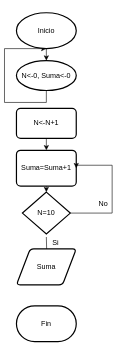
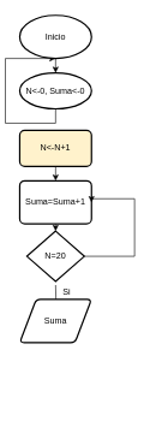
  <mxCell id="0" />
  <mxCell id="1" parent="0" />
  <mxCell id="2" style="edgeStyle=orthogonalEdgeStyle;rounded=0;orthogonalLoop=1;jettySize=auto;html=1;exitX=0.5;exitY=1;exitDx=0;exitDy=0;exitPerimeter=0;entryX=0.5;entryY=0;entryDx=0;entryDy=0;" edge="1" parent="1" target="4"><mxGeometry relative="1" as="geometry"><mxPoint x="70" y="80" as="sourcePoint" /></mxGeometry></mxCell>
  <mxCell id="3" style="edgeStyle=orthogonalEdgeStyle;rounded=0;orthogonalLoop=1;jettySize=auto;html=1;exitX=0.5;exitY=1;exitDx=0;exitDy=0;" edge="1" parent="1" source="4" target="5"><mxGeometry relative="1" as="geometry"><mxPoint x="70" y="183.98" as="targetPoint" /></mxGeometry></mxCell>
  <mxCell id="4" value="N&amp;lt;-0, Suma&amp;lt;-0" style="ellipse;whiteSpace=wrap;html=1;absoluteArcSize=1;arcSize=14;strokeWidth=2;" vertex="1" parent="1"><mxGeometry x="20" y="100" width="100" height="50" as="geometry" /></mxCell>
  <mxCell id="5" value="Inicio" style="strokeWidth=2;html=1;shape=mxgraph.flowchart.start_1;whiteSpace=wrap;" vertex="1" parent="1"><mxGeometry x="20" y="20" width="100" height="60" as="geometry" /></mxCell>
  <mxCell id="6" style="edgeStyle=orthogonalEdgeStyle;rounded=0;orthogonalLoop=1;jettySize=auto;html=1;exitX=0.5;exitY=1;exitDx=0;exitDy=0;entryX=0.5;entryY=0;entryDx=0;entryDy=0;" edge="1" parent="1" target="8"><mxGeometry relative="1" as="geometry"><mxPoint x="70" y="230" as="sourcePoint" /></mxGeometry></mxCell>
  <mxCell id="7" style="edgeStyle=orthogonalEdgeStyle;rounded=0;orthogonalLoop=1;jettySize=auto;html=1;exitX=0.5;exitY=1;exitDx=0;exitDy=0;entryX=0.5;entryY=0;entryDx=0;entryDy=0;entryPerimeter=0;" edge="1" parent="1" source="8" target="10"><mxGeometry relative="1" as="geometry" /></mxCell>
  <mxCell id="8" value="Suma=Suma+1" style="rounded=1;whiteSpace=wrap;html=1;absoluteArcSize=1;arcSize=14;strokeWidth=2;" vertex="1" parent="1"><mxGeometry x="20" y="250" width="100" height="60" as="geometry" /></mxCell>
  <mxCell id="9" style="edgeStyle=orthogonalEdgeStyle;rounded=0;orthogonalLoop=1;jettySize=auto;html=1;exitX=1;exitY=0.5;exitDx=0;exitDy=0;exitPerimeter=0;entryX=1;entryY=0.5;entryDx=0;entryDy=0;" edge="1" parent="1" source="10" target="8"><mxGeometry relative="1" as="geometry"><mxPoint x="160" y="355" as="targetPoint" /><Array as="points"><mxPoint x="180" y="355" /><mxPoint x="180" y="275" /></Array></mxGeometry></mxCell>
- <mxCell id="10" value="N=10" style="strokeWidth=2;html=1;shape=mxgraph.flowchart.decision;whiteSpace=wrap;" vertex="1" parent="1"><mxGeometry x="30" y="320" width="80" height="70" as="geometry" /></mxCell>
+ <mxCell id="10" value="N=20" style="strokeWidth=2;html=1;shape=mxgraph.flowchart.decision;whiteSpace=wrap;" vertex="1" parent="1"><mxGeometry x="30" y="320" width="80" height="70" as="geometry" /></mxCell>
  <mxCell id="11" style="edgeStyle=orthogonalEdgeStyle;rounded=0;orthogonalLoop=1;jettySize=auto;html=1;exitX=0.5;exitY=1;exitDx=0;exitDy=0;exitPerimeter=0;" edge="1" parent="1" target="12"><mxGeometry relative="1" as="geometry"><mxPoint x="70" y="395" as="sourcePoint" /></mxGeometry></mxCell>
  <mxCell id="12" value="Suma" style="shape=parallelogram;html=1;strokeWidth=2;perimeter=parallelogramPerimeter;whiteSpace=wrap;rounded=1;arcSize=12;size=0.23;" vertex="1" parent="1"><mxGeometry x="20" y="415" width="100" height="60" as="geometry" /></mxCell>
  <mxCell id="13" value="Si" style="text;html=1;align=center;verticalAlign=middle;resizable=0;points=[];autosize=1;strokeColor=none;fillColor=none;" vertex="1" parent="1"><mxGeometry x="70" y="395" width="30" height="20" as="geometry" /></mxCell>
- <mxCell id="14" value="Fin" style="strokeWidth=2;html=1;shape=mxgraph.flowchart.terminator;whiteSpace=wrap;" vertex="1" parent="1"><mxGeometry x="20" y="510" width="100" height="60" as="geometry" /></mxCell>
- <mxCell id="15" value="N&amp;lt;-N+1" style="rounded=1;whiteSpace=wrap;html=1;absoluteArcSize=1;arcSize=14;strokeWidth=2;" vertex="1" parent="1"><mxGeometry x="20" y="180" width="100" height="50" as="geometry" /></mxCell>
- <mxCell id="16" value="No" style="text;html=1;align=center;verticalAlign=middle;resizable=0;points=[];autosize=1;strokeColor=none;fillColor=none;" vertex="1" parent="1"><mxGeometry x="150" y="330" width="30" height="20" as="geometry" /></mxCell>
+ <mxCell id="15" value="N&amp;lt;-N+1" style="rounded=1;whiteSpace=wrap;html=1;absoluteArcSize=1;arcSize=14;strokeWidth=2;fillColor=#fff2cc;" vertex="1" parent="1"><mxGeometry x="20" y="180" width="100" height="50" as="geometry" /></mxCell>
